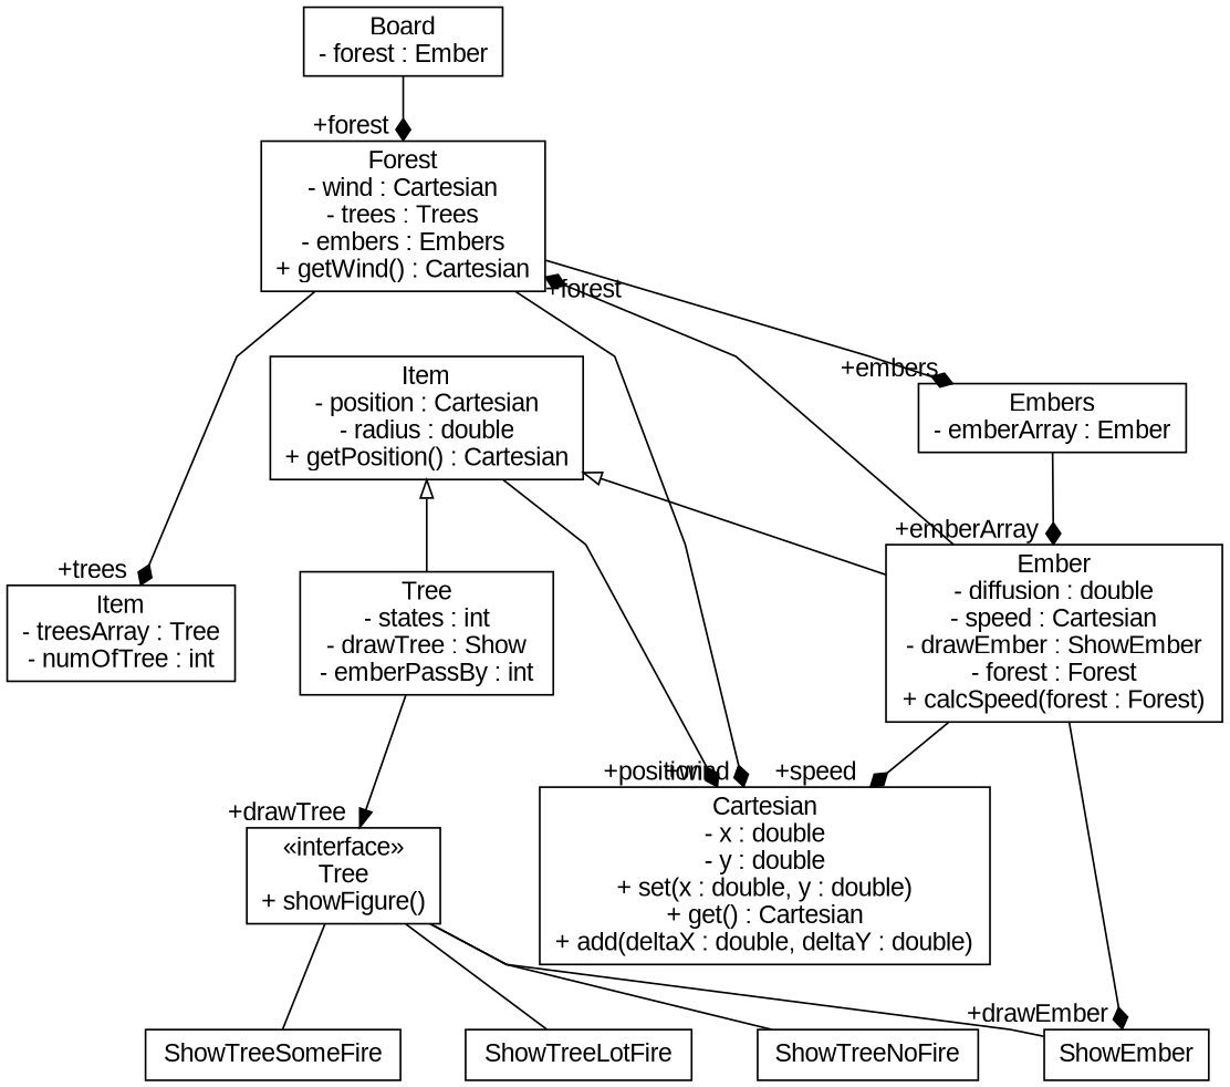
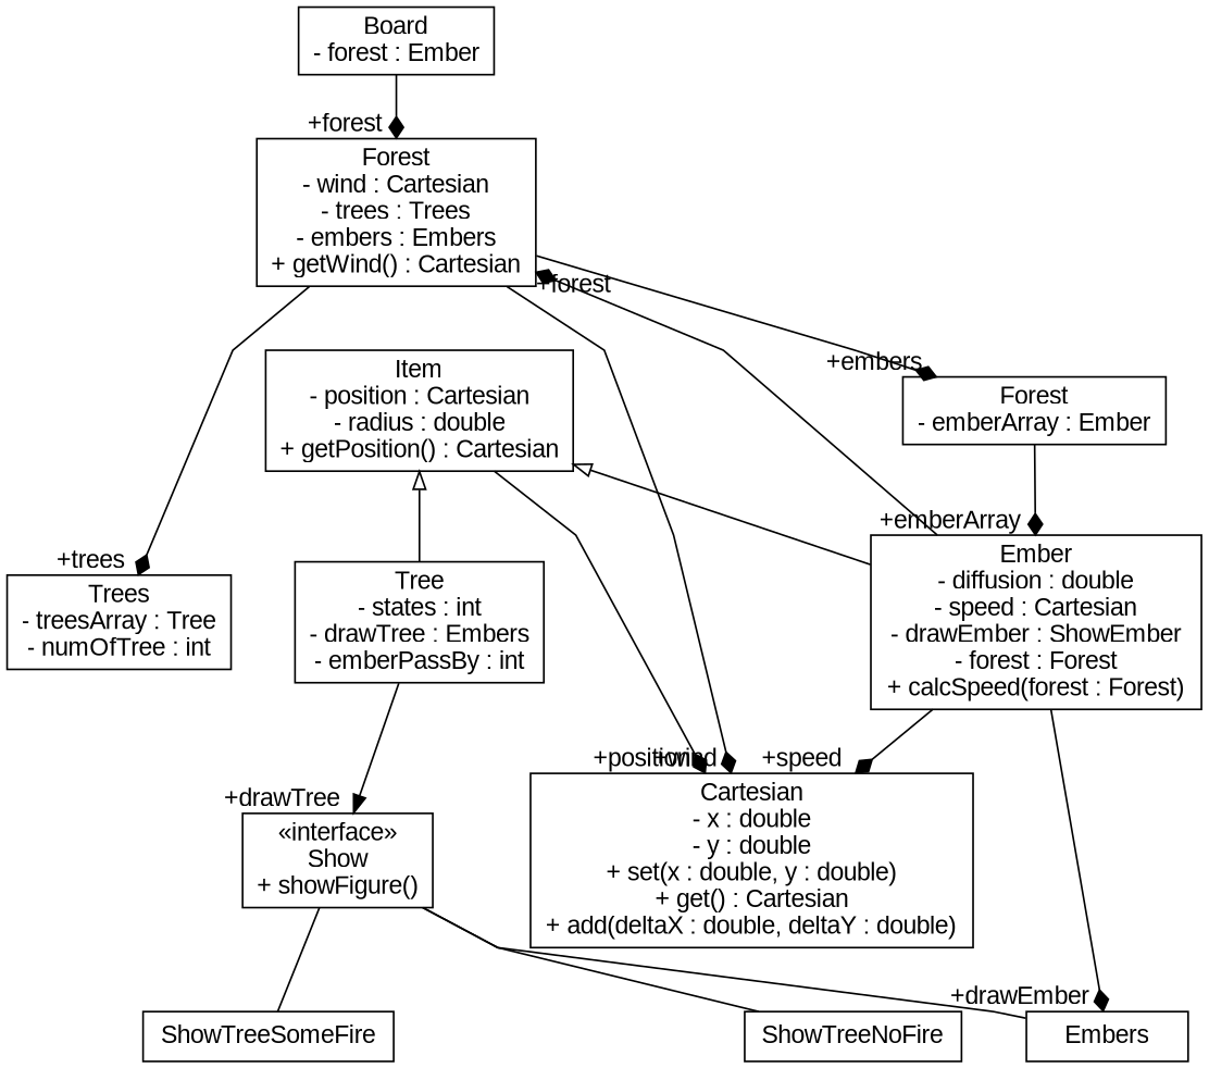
  digraph {
    fontname="Liberation Sans"
    nodesep=0.5
    rankdir=TB
    ranksep=0.5
    splines=polyline
    node [fontname="Liberation Sans" shape=box]
    edge [arrowhead=diamonds fontname="Liberation Sans" headlabel="  " taillabel="  " weight=0.001]
    n1 [height=0.972222 label="Forest\n- wind : Cartesian\n- trees : Trees\n- embers : Embers\n+ getWind() : Cartesian" width=2.125]
    n2 [height=1.16667 label="Cartesian\n- x : double\n- y : double\n+ set(x : double, y : double)\n+ get() : Cartesian\n+ add(deltaX : double, deltaY : double)" width=3.45833]
-   n3 [height=0.680556 label="Item\n- treesArray : Tree\n- numOfTree : int" width=1.65278]
-   n4 [height=0.486111 label="Embers\n- emberArray : Ember" width=1.97222]
+   n3 [height=0.680556 label="Trees\n- treesArray : Tree\n- numOfTree : int" width=1.65278]
+   n4 [height=0.486111 label="Forest\n- emberArray : Ember" width=1.97222]
    n5 [height=1.16667 label="Ember\n- diffusion : double\n- speed : Cartesian\n- drawEmber : ShowEmber\n- forest : Forest\n+ calcSpeed(forest : Forest)" width=2.58333]
-   n6 [height=0.875 label="Tree\n- states : int\n- drawTree : Show\n- emberPassBy : int" width=1.76389]
-   n7 [height=0.680556 label="«interface»\nTree\n+ showFigure()" width=1.40278]
+   n6 [height=0.875 label="Tree\n- states : int\n- drawTree : Embers\n- emberPassBy : int" width=1.76389]
+   n7 [height=0.680556 label="«interface»\nShow\n+ showFigure()" width=1.40278]
    n8 [height=0.777778 label="Item\n- position : Cartesian\n- radius : double\n+ getPosition() : Cartesian" width=2.34722]
-   n9 [height=0.388889 label=ShowEmber width=1.26389]
+   n9 [height=0.388889 label=Embers width=1.26389]
    n10 [height=0.388889 label=ShowTreeNoFire width=1.69444]
    n11 [height=0.388889 label=ShowTreeSomeFire width=1.95833]
-   n12 [height=0.388889 label=ShowTreeLotFire width=1.73611]
    n13 [height=0.486111 label="Board\n- forest : Ember" width=1.44444]
    n1 -> n2 [headlabel="+wind  "]
    n1 -> n3 [headlabel="+trees  "]
    n1 -> n4 [headlabel="+embers  "]
    n4 -> n5 [headlabel="+emberArray  "]
    n5 -> n1 [headlabel="+forest  "]
    n5 -> n2 [headlabel="+speed  "]
    n5 -> n9 [headlabel="+drawEmber  "]
    n6 -> n7 [arrowhead=normal headlabel="+drawTree  "]
    n7 -> n9 [arrowhead=none]
    n7 -> n10 [arrowhead=none]
    n7 -> n11 [arrowhead=none]
-   n7 -> n12 [arrowhead=none]
    n8 -> n2 [headlabel="+position  "]
    n8 -> n5 [arrowtail=onormal dir=back weight=1.0 arrowhead=""]
    n8 -> n6 [arrowtail=onormal dir=back weight=1.0 arrowhead=""]
    n13 -> n1 [headlabel="+forest  "]
  }
